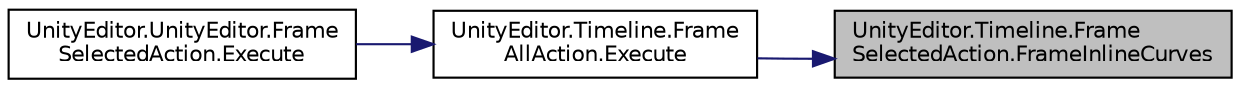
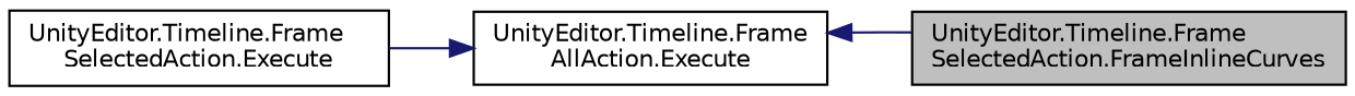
  digraph {
    rankdir=RL
    node [color=black fillcolor=white fontname=Helvetica fontsize=10 shape=record style=filled]
    edge [color=midnightblue dir=back fontname=Helvetica fontsize=10 labelfontname=Helvetica labelfontsize=10 style=solid]
    n1 [fillcolor=grey75 fontcolor=black height=0.2 label="UnityEditor.Timeline.Frame\lSelectedAction.FrameInlineCurves" width=0.4]
    n2 [height=0.2 label="UnityEditor.Timeline.Frame\lAllAction.Execute" width=0.4]
-   n3 [height=0.2 label="UnityEditor.UnityEditor.Frame\lSelectedAction.Execute" width=0.4]
-   n1 -> n2
+   n3 [height=0.2 label="UnityEditor.Timeline.Frame\lSelectedAction.Execute" width=0.4]
+   n2 -> n1
    n2 -> n3
  }
